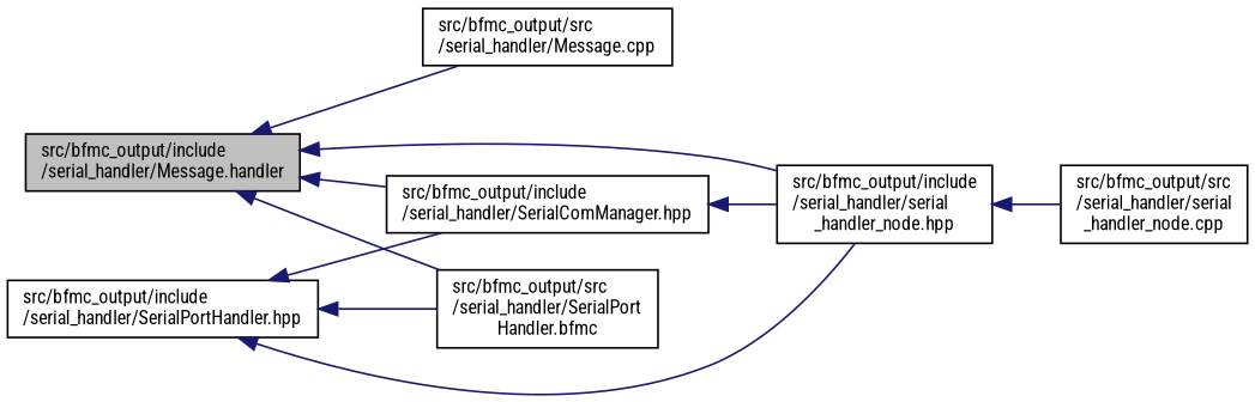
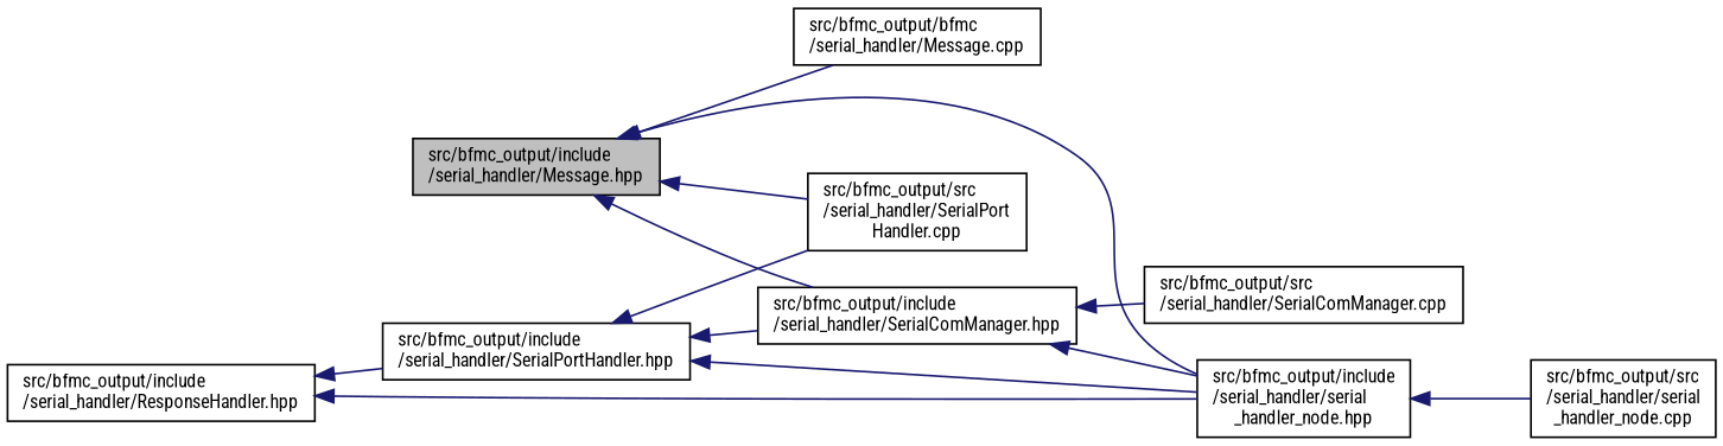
  digraph {
    fontname="Roboto Condensed"
    rankdir=LR
    node [color=black fillcolor=white fontname="Roboto Condensed" fontsize=10 shape=record style=filled]
    edge [color=midnightblue dir=back fontname="Roboto Condensed" fontsize=10 labelfontname=Helvetica labelfontsize=10 style=solid]
-   n1 [fillcolor=grey75 fontcolor=black height=0.2 label="src/bfmc_output/include\l/serial_handler/Message.handler" width=0.4]
+   n1 [fillcolor=grey75 fontcolor=black height=0.2 label="src/bfmc_output/include\l/serial_handler/Message.hpp" width=0.4]
    n2 [height=0.2 label="src/bfmc_output/include\l/serial_handler/serial\l_handler_node.hpp" width=0.4]
    n3 [height=0.2 label="src/bfmc_output/include\l/serial_handler/SerialComManager.hpp" width=0.4]
-   n4 [height=0.2 label="src/bfmc_output/src\l/serial_handler/Message.cpp" width=0.4]
-   n5 [height=0.2 label="src/bfmc_output/src\l/serial_handler/SerialPort\lHandler.bfmc" width=0.4]
+   n4 [height=0.2 label="src/bfmc_output/bfmc\l/serial_handler/Message.cpp" width=0.4]
+   n5 [height=0.2 label="src/bfmc_output/src\l/serial_handler/SerialPort\lHandler.cpp" width=0.4]
+   n6 [height=0.2 label="src/bfmc_output/include\l/serial_handler/ResponseHandler.hpp" width=0.4]
    n7 [height=0.2 label="src/bfmc_output/include\l/serial_handler/SerialPortHandler.hpp" width=0.4]
    n8 [height=0.2 label="src/bfmc_output/src\l/serial_handler/serial\l_handler_node.cpp" width=0.4]
+   n9 [height=0.2 label="src/bfmc_output/src\l/serial_handler/SerialComManager.cpp" width=0.4]
    n1 -> n2
    n1 -> n3
    n1 -> n4
    n1 -> n5
    n2 -> n8
    n3 -> n2
+   n3 -> n9
+   n6 -> n2
+   n6 -> n7
    n7 -> n2
    n7 -> n3
    n7 -> n5
  }
